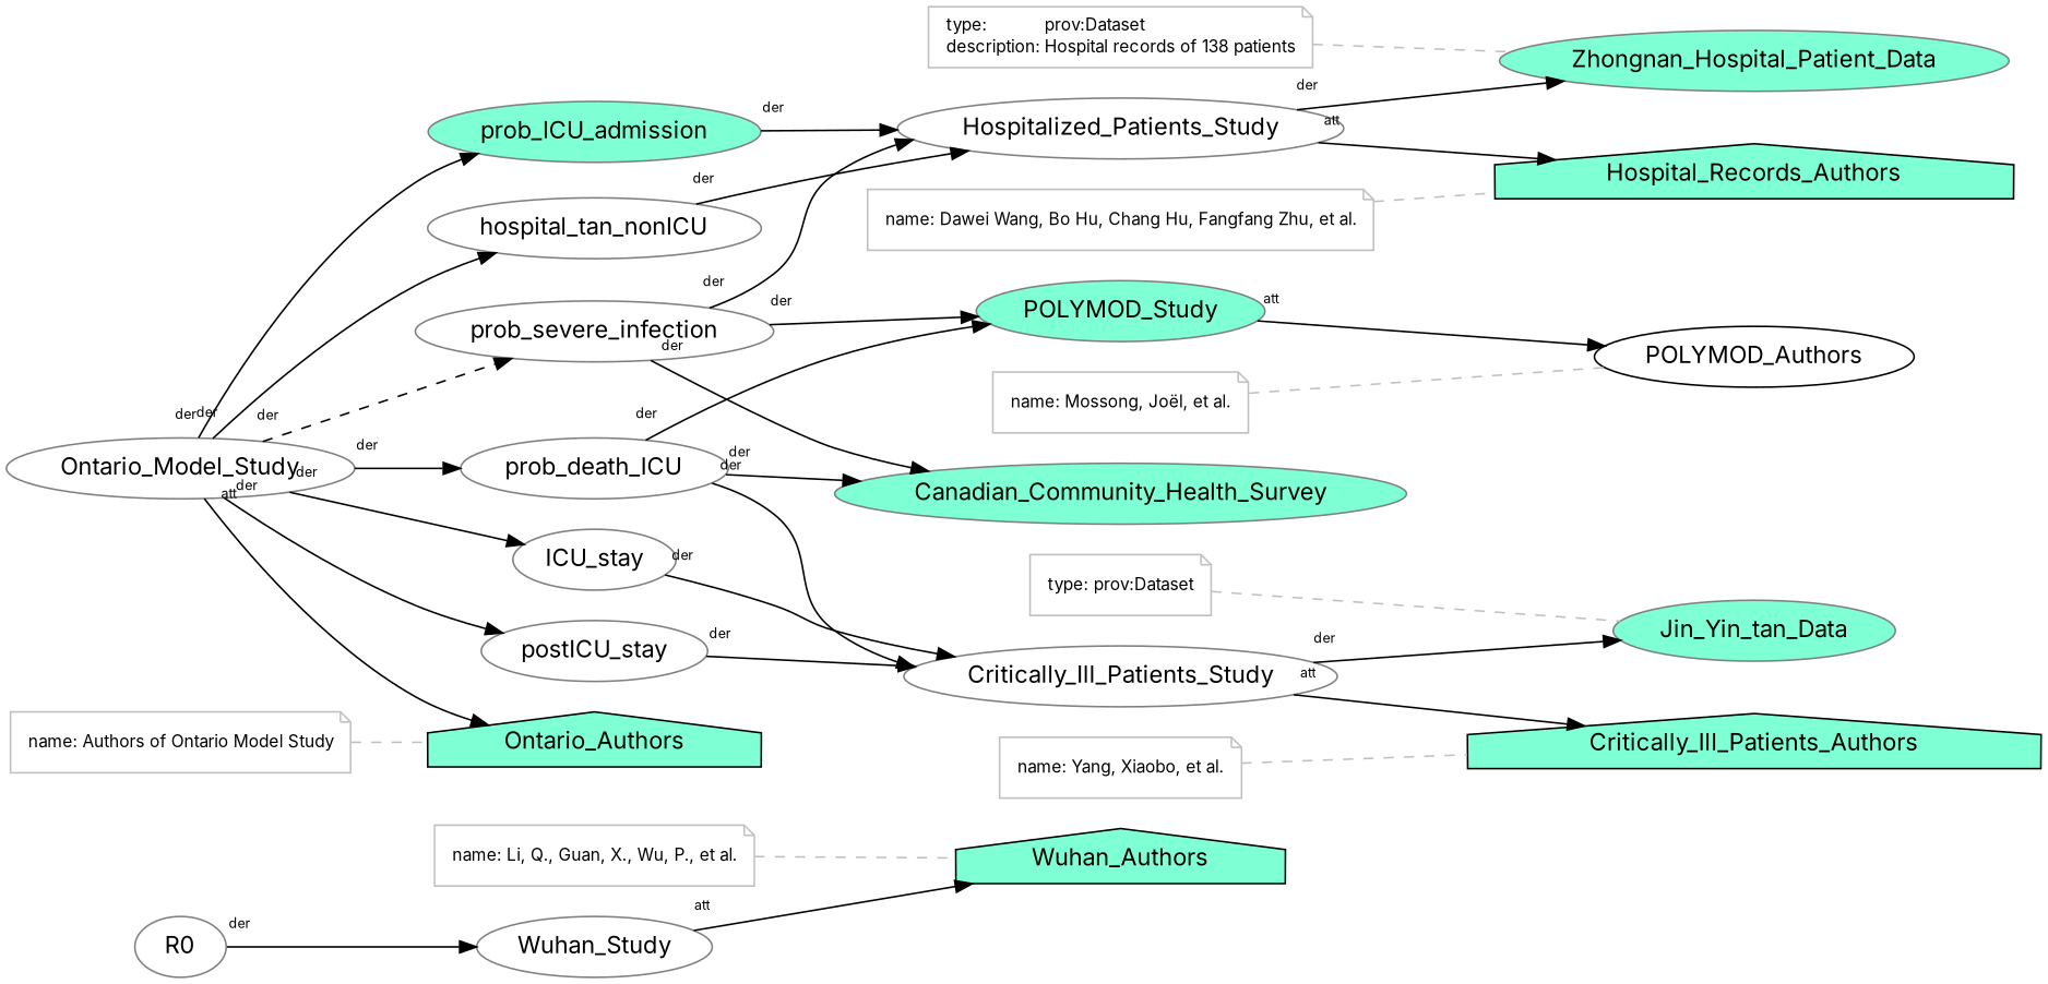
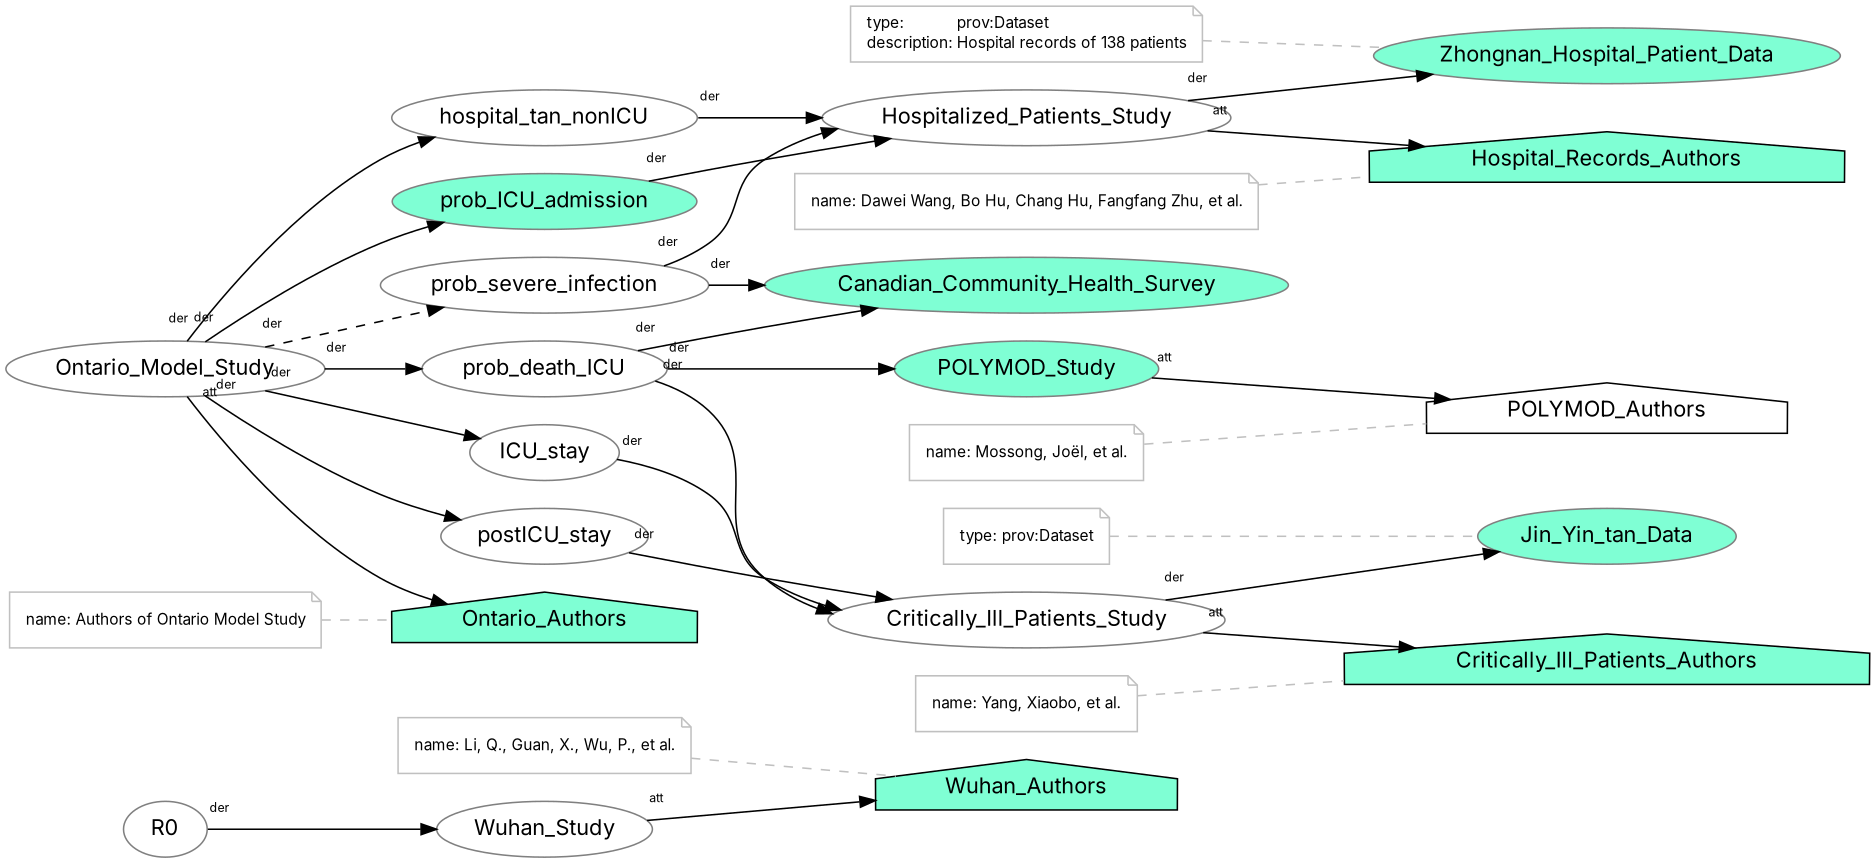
  digraph {
    fontname=Inter
    rankdir=LR
    node [color="#808080" fillcolor=white fontname=Inter style=filled]
    edge [fontname=Inter labelangle=60.0 labeldistance=1.5 labelfontsize=8 rotation=20 taillabel=der]
    n1 [label=Wuhan_Study]
    n2 [fillcolor=aquamarine label=Wuhan_Authors shape=house color=""]
    n3 [label=Ontario_Model_Study]
    n4 [label=hospital_tan_nonICU]
    n5 [label=prob_severe_infection]
    n6 [label=prob_death_ICU]
    n7 [fillcolor=aquamarine label=prob_ICU_admission]
    n8 [label=ICU_stay]
    n9 [label=postICU_stay]
    n10 [fillcolor=aquamarine label=Ontario_Authors shape=house color=""]
    n11 [label=R0]
    n12 [label=Hospitalized_Patients_Study]
    n13 [fillcolor=aquamarine label=POLYMOD_Study]
    n14 [fillcolor=aquamarine label=Canadian_Community_Health_Survey]
    n15 [label=Critically_Ill_Patients_Study]
    n16 [fillcolor=aquamarine label=Zhongnan_Hospital_Patient_Data]
    n17 [fillcolor=aquamarine label=Hospital_Records_Authors shape=house color=""]
-   n18 [label=POLYMOD_Authors shape=ellipse color=""]
+   n18 [label=POLYMOD_Authors shape=house color=""]
    n19 [fillcolor=aquamarine label=Jin_Yin_tan_Data]
    n20 [fillcolor=aquamarine label=Critically_Ill_Patients_Authors shape=house color=""]
    n21 [color=gray fontcolor=black fontsize=10 label=<<TABLE cellpadding="0" border="0"> 	<TR> 	    <TD align="left">type:</TD> 	    <TD align="left">prov:Dataset</TD> 	</TR> 	<TR> 	    <TD align="left">description:</TD> 	    <TD align="left">Hospital records of 138 patients</TD> 	</TR>     </TABLE>> shape=note fillcolor="" style=""]
    n22 [color=gray fontcolor=black fontsize=10 label=<<TABLE cellpadding="0" border="0"> 	<TR> 	    <TD align="left">type:</TD> 	    <TD align="left">prov:Dataset</TD> 	</TR>     </TABLE>> shape=note fillcolor="" style=""]
    n23 [color=gray fontcolor=black fontsize=10 label=<<TABLE cellpadding="0" border="0"> 	<TR> 	    <TD align="left">name:</TD> 	    <TD align="left">Li, Q., Guan, X., Wu, P., et al.</TD> 	</TR>     </TABLE>> shape=note fillcolor="" style=""]
    n24 [color=gray fontcolor=black fontsize=10 label=<<TABLE cellpadding="0" border="0"> 	<TR> 	    <TD align="left">name:</TD> 	    <TD align="left">Authors of Ontario Model Study</TD> 	</TR>     </TABLE>> shape=note fillcolor="" style=""]
    n25 [color=gray fontcolor=black fontsize=10 label=<<TABLE cellpadding="0" border="0"> 	<TR> 	    <TD align="left">name:</TD> 	    <TD align="left">Dawei Wang, Bo Hu, Chang Hu, Fangfang Zhu, et al.</TD> 	</TR>     </TABLE>> shape=note fillcolor="" style=""]
    n26 [color=gray fontcolor=black fontsize=10 label=<<TABLE cellpadding="0" border="0"> 	<TR> 	    <TD align="left">name:</TD> 	    <TD align="left">Mossong, Joël, et al.</TD> 	</TR>     </TABLE>> shape=note fillcolor="" style=""]
    n27 [color=gray fontcolor=black fontsize=10 label=<<TABLE cellpadding="0" border="0"> 	<TR> 	    <TD align="left">name:</TD> 	    <TD align="left">Yang, Xiaobo, et al.</TD> 	</TR>     </TABLE>> shape=note fillcolor="" style=""]
    n1 -> n2 [taillabel=att]
    n3 -> n4
    n3 -> n5 [style=dashed]
    n3 -> n6
    n3 -> n7
    n3 -> n8
    n3 -> n9
    n3 -> n10 [taillabel=att]
    n4 -> n12
    n5 -> n12
-   n5 -> n13
    n5 -> n14
    n6 -> n13
    n6 -> n14
    n6 -> n15
    n7 -> n12
    n8 -> n15
    n9 -> n15
    n11 -> n1
    n12 -> n16
    n12 -> n17 [taillabel=att]
    n13 -> n18 [taillabel=att]
    n15 -> n19
    n15 -> n20 [taillabel=att]
    n21 -> n16 [arrowhead=none color=gray style=dashed labelangle="" labeldistance="" labelfontsize="" rotation="" taillabel=""]
    n22 -> n19 [arrowhead=none color=gray style=dashed labelangle="" labeldistance="" labelfontsize="" rotation="" taillabel=""]
    n23 -> n2 [arrowhead=none color=gray style=dashed labelangle="" labeldistance="" labelfontsize="" rotation="" taillabel=""]
    n24 -> n10 [arrowhead=none color=gray style=dashed labelangle="" labeldistance="" labelfontsize="" rotation="" taillabel=""]
    n25 -> n17 [arrowhead=none color=gray style=dashed labelangle="" labeldistance="" labelfontsize="" rotation="" taillabel=""]
    n26 -> n18 [arrowhead=none color=gray style=dashed labelangle="" labeldistance="" labelfontsize="" rotation="" taillabel=""]
    n27 -> n20 [arrowhead=none color=gray style=dashed labelangle="" labeldistance="" labelfontsize="" rotation="" taillabel=""]
  }
